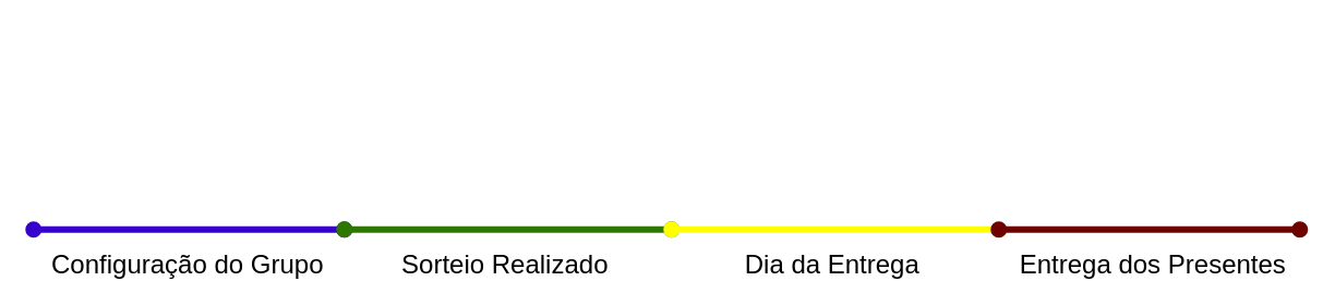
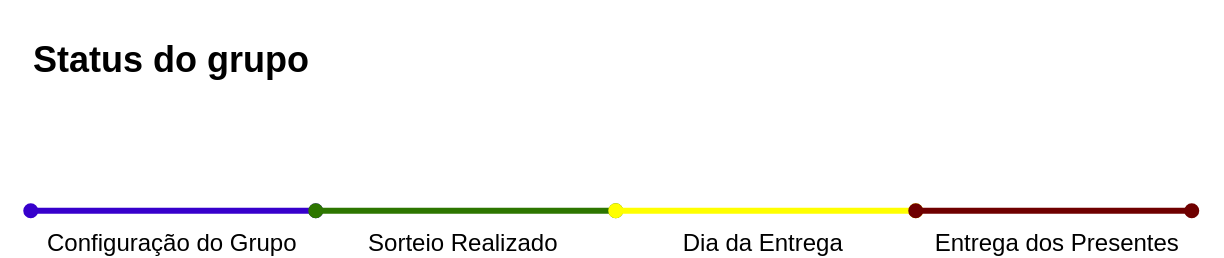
  <mxCell id="0" />
  <mxCell id="1" parent="0" />
  <mxCell id="2" value="" style="endArrow=oval;html=1;strokeWidth=4;fillColor=#6a00ff;strokeColor=#3700CC;startArrow=oval;startFill=1;endFill=1;" parent="1" edge="1"><mxGeometry width="50" height="50" relative="1" as="geometry"><mxPoint x="20" y="140" as="sourcePoint" /><mxPoint x="210" y="140" as="targetPoint" /></mxGeometry></mxCell>
  <mxCell id="3" value="Configuração do Grupo" style="edgeLabel;html=1;align=center;verticalAlign=middle;resizable=0;points=[];fontSize=16;" parent="2" vertex="1" connectable="0"><mxGeometry x="0.267" y="1" relative="1" as="geometry"><mxPoint x="-27" y="21" as="offset" /></mxGeometry></mxCell>
+ <mxCell id="4" value="Status do grupo" style="text;strokeColor=none;fillColor=none;html=1;fontSize=24;fontStyle=1;verticalAlign=middle;align=left;" parent="1" vertex="1"><mxGeometry x="20" y="20" width="200" height="40" as="geometry" /></mxCell>
  <mxCell id="5" value="" style="endArrow=oval;html=1;strokeWidth=4;fillColor=#60a917;strokeColor=#2D7600;startArrow=oval;startFill=1;endFill=1;" parent="1" edge="1"><mxGeometry width="50" height="50" relative="1" as="geometry"><mxPoint x="210" y="140" as="sourcePoint" /><mxPoint x="410" y="140" as="targetPoint" /></mxGeometry></mxCell>
  <mxCell id="6" value="Sorteio Realizado" style="edgeLabel;html=1;align=center;verticalAlign=middle;resizable=0;points=[];fontSize=16;" parent="5" vertex="1" connectable="0"><mxGeometry x="0.267" y="1" relative="1" as="geometry"><mxPoint x="-30" y="21" as="offset" /></mxGeometry></mxCell>
  <mxCell id="7" value="" style="endArrow=oval;html=1;strokeWidth=4;fillColor=#60a917;startArrow=oval;startFill=1;endFill=1;strokeColor=#FFFF00;" parent="1" edge="1"><mxGeometry width="50" height="50" relative="1" as="geometry"><mxPoint x="410" y="140" as="sourcePoint" /><mxPoint x="610" y="140" as="targetPoint" /></mxGeometry></mxCell>
  <mxCell id="8" value="Dia da Entrega" style="edgeLabel;html=1;align=center;verticalAlign=middle;resizable=0;points=[];fontSize=16;" parent="7" vertex="1" connectable="0"><mxGeometry x="0.267" y="1" relative="1" as="geometry"><mxPoint x="-30" y="21" as="offset" /></mxGeometry></mxCell>
  <mxCell id="9" value="" style="endArrow=oval;html=1;strokeWidth=4;fillColor=#a20025;strokeColor=#6F0000;startArrow=oval;startFill=1;endFill=1;" parent="1" edge="1"><mxGeometry width="50" height="50" relative="1" as="geometry"><mxPoint x="610" y="140" as="sourcePoint" /><mxPoint x="794" y="140" as="targetPoint" /></mxGeometry></mxCell>
  <mxCell id="10" value="Entrega dos Presentes" style="edgeLabel;html=1;align=center;verticalAlign=middle;resizable=0;points=[];fontSize=16;" parent="9" vertex="1" connectable="0"><mxGeometry x="0.267" y="1" relative="1" as="geometry"><mxPoint x="-24" y="21" as="offset" /></mxGeometry></mxCell>
